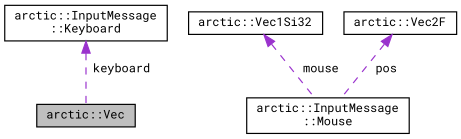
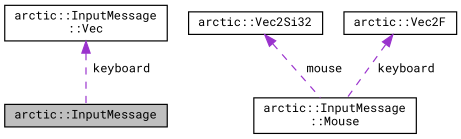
  digraph {
    fontname="Roboto Mono"
    node [color=black fillcolor=white fontname="Roboto Mono" fontsize=10 shape=record style=filled]
    edge [color=darkorchid3 dir=back fontname="Roboto Mono" fontsize=10 labelfontname=Helvetica labelfontsize=10 style=dashed]
-   n1 [fillcolor=grey75 fontcolor=black height=0.2 label="arctic::Vec" width=0.4]
+   n1 [fillcolor=grey75 fontcolor=black height=0.2 label="arctic::InputMessage" width=0.4]
    n2 [height=0.2 label="arctic::InputMessage\l::Mouse" width=0.4]
-   n3 [height=0.2 label="arctic::Vec1Si32" width=0.4]
+   n3 [height=0.2 label="arctic::Vec2Si32" width=0.4]
    n4 [height=0.2 label="arctic::Vec2F" width=0.4]
-   n5 [height=0.2 label="arctic::InputMessage\l::Keyboard" width=0.4]
+   n5 [height=0.2 label="arctic::InputMessage\l::Vec" width=0.4]
    n3 -> n2 [label=" mouse"]
-   n4 -> n2 [label=" pos"]
+   n4 -> n2 [label=" keyboard"]
    n5 -> n1 [label=" keyboard"]
  }
